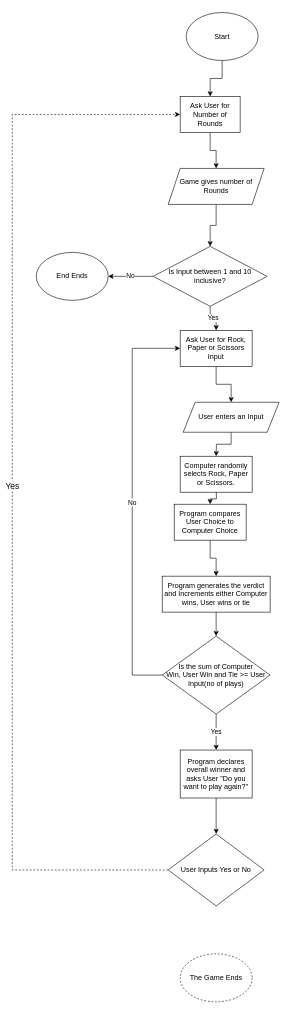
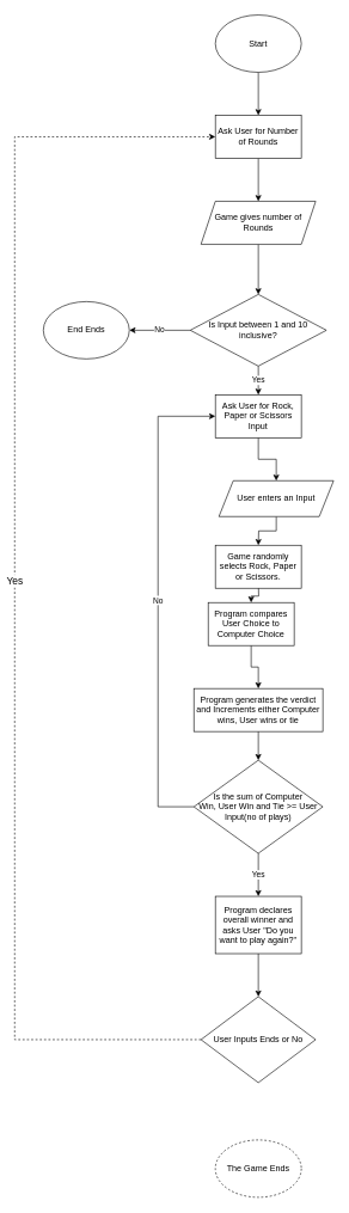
  <mxCell id="0" />
  <mxCell id="1" parent="0" />
  <mxCell id="2" value="" style="edgeStyle=orthogonalEdgeStyle;rounded=0;orthogonalLoop=1;jettySize=auto;html=1;" edge="1" parent="1" source="3" target="5"><mxGeometry relative="1" as="geometry" /></mxCell>
- <mxCell id="3" value="Start" style="ellipse;whiteSpace=wrap;html=1;" vertex="1" parent="1"><mxGeometry x="310" y="20" width="120" height="80" as="geometry" /></mxCell>
+ <mxCell id="3" value="Start" style="ellipse;whiteSpace=wrap;html=1;" vertex="1" parent="1"><mxGeometry x="300" y="20" width="120" height="80" as="geometry" /></mxCell>
  <mxCell id="4" value="" style="edgeStyle=orthogonalEdgeStyle;rounded=0;orthogonalLoop=1;jettySize=auto;html=1;" edge="1" parent="1" source="5" target="7"><mxGeometry relative="1" as="geometry" /></mxCell>
- <mxCell id="5" value="Ask User for Number of Rounds" style="rounded=0;whiteSpace=wrap;html=1;" vertex="1" parent="1"><mxGeometry x="300" y="160" width="100" height="60" as="geometry" /></mxCell>
+ <mxCell id="5" value="Ask User for Number of Rounds" style="rounded=0;whiteSpace=wrap;html=1;" vertex="1" parent="1"><mxGeometry x="300" y="160" width="120" height="60" as="geometry" /></mxCell>
  <mxCell id="6" value="" style="edgeStyle=orthogonalEdgeStyle;rounded=0;orthogonalLoop=1;jettySize=auto;html=1;" edge="1" parent="1" source="7" target="10"><mxGeometry relative="1" as="geometry" /></mxCell>
  <mxCell id="7" value="Game gives number of Rounds" style="shape=parallelogram;perimeter=parallelogramPerimeter;whiteSpace=wrap;html=1;fixedSize=1;" vertex="1" parent="1"><mxGeometry x="280" y="280" width="160" height="60" as="geometry" /></mxCell>
  <mxCell id="8" value="No" style="edgeStyle=orthogonalEdgeStyle;rounded=0;orthogonalLoop=1;jettySize=auto;html=1;" edge="1" parent="1" source="10" target="11"><mxGeometry relative="1" as="geometry" /></mxCell>
  <mxCell id="9" value="Yes" style="edgeStyle=orthogonalEdgeStyle;rounded=0;orthogonalLoop=1;jettySize=auto;html=1;" edge="1" parent="1" source="10" target="13"><mxGeometry relative="1" as="geometry" /></mxCell>
- <mxCell id="10" value="Is Input between 1 and 10 inclusive?" style="rhombus;whiteSpace=wrap;html=1;" vertex="1" parent="1"><mxGeometry x="255" y="410" width="190" height="100" as="geometry" /></mxCell>
+ <mxCell id="10" value="Is Input between 1 and 10 inclusive?" style="rhombus;whiteSpace=wrap;html=1;" vertex="1" parent="1"><mxGeometry x="265" y="410" width="190" height="100" as="geometry" /></mxCell>
  <mxCell id="11" value="End Ends" style="ellipse;whiteSpace=wrap;html=1;" vertex="1" parent="1"><mxGeometry x="60" y="420" width="120" height="80" as="geometry" /></mxCell>
  <mxCell id="12" value="" style="edgeStyle=orthogonalEdgeStyle;rounded=0;orthogonalLoop=1;jettySize=auto;html=1;" edge="1" parent="1" source="13" target="15"><mxGeometry relative="1" as="geometry" /></mxCell>
  <mxCell id="13" value="Ask User for Rock, Paper or Scissors Input" style="rounded=0;whiteSpace=wrap;html=1;" vertex="1" parent="1"><mxGeometry x="300" y="550" width="120" height="60" as="geometry" /></mxCell>
  <mxCell id="14" value="" style="edgeStyle=orthogonalEdgeStyle;rounded=0;orthogonalLoop=1;jettySize=auto;html=1;" edge="1" parent="1" source="15"><mxGeometry relative="1" as="geometry"><mxPoint x="360" y="760" as="targetPoint" /></mxGeometry></mxCell>
  <mxCell id="15" value="User enters an Input" style="shape=parallelogram;perimeter=parallelogramPerimeter;whiteSpace=wrap;html=1;fixedSize=1;" vertex="1" parent="1"><mxGeometry x="305" y="670" width="160" height="50" as="geometry" /></mxCell>
  <mxCell id="16" value="" style="edgeStyle=orthogonalEdgeStyle;rounded=0;orthogonalLoop=1;jettySize=auto;html=1;" edge="1" parent="1" target="18"><mxGeometry relative="1" as="geometry"><mxPoint x="360" y="810" as="sourcePoint" /></mxGeometry></mxCell>
  <mxCell id="17" value="" style="edgeStyle=orthogonalEdgeStyle;rounded=0;orthogonalLoop=1;jettySize=auto;html=1;" edge="1" parent="1" source="18" target="20"><mxGeometry relative="1" as="geometry" /></mxCell>
  <mxCell id="18" value="Program compares User Choice to Computer Choice" style="rounded=0;whiteSpace=wrap;html=1;" vertex="1" parent="1"><mxGeometry x="290" y="840" width="120" height="60" as="geometry" /></mxCell>
  <mxCell id="19" value="" style="edgeStyle=orthogonalEdgeStyle;rounded=0;orthogonalLoop=1;jettySize=auto;html=1;" edge="1" parent="1" source="20" target="23"><mxGeometry relative="1" as="geometry" /></mxCell>
  <mxCell id="20" value="Program generates the verdict and Increments either Computer wins, User wins or tie" style="rounded=0;whiteSpace=wrap;html=1;" vertex="1" parent="1"><mxGeometry x="270" y="960" width="180" height="60" as="geometry" /></mxCell>
  <mxCell id="21" value="Yes" style="edgeStyle=orthogonalEdgeStyle;rounded=0;orthogonalLoop=1;jettySize=auto;html=1;" edge="1" parent="1" source="23" target="25"><mxGeometry relative="1" as="geometry" /></mxCell>
  <mxCell id="22" value="No" style="edgeStyle=orthogonalEdgeStyle;rounded=0;orthogonalLoop=1;jettySize=auto;html=1;entryX=0;entryY=0.5;entryDx=0;entryDy=0;" edge="1" parent="1" source="23" target="13"><mxGeometry relative="1" as="geometry"><Array as="points"><mxPoint x="220" y="1125" /><mxPoint x="220" y="580" /></Array></mxGeometry></mxCell>
  <mxCell id="23" value="Is the sum of Computer &lt;br&gt;Win, User Win and Tie &amp;gt;= User Input(no of plays)" style="rhombus;whiteSpace=wrap;html=1;" vertex="1" parent="1"><mxGeometry x="270" y="1060" width="180" height="130" as="geometry" /></mxCell>
  <mxCell id="24" value="" style="edgeStyle=orthogonalEdgeStyle;rounded=0;orthogonalLoop=1;jettySize=auto;html=1;" edge="1" parent="1" source="25" target="27"><mxGeometry relative="1" as="geometry" /></mxCell>
  <mxCell id="25" value="Program declares overall winner and asks User &quot;Do you want to play again?&quot;" style="rounded=0;whiteSpace=wrap;html=1;" vertex="1" parent="1"><mxGeometry x="300" y="1250" width="120" height="80" as="geometry" /></mxCell>
  <mxCell id="26" value="&lt;font style=&quot;font-size: 14px&quot;&gt;Yes&lt;/font&gt;" style="edgeStyle=orthogonalEdgeStyle;rounded=0;orthogonalLoop=1;jettySize=auto;html=1;entryX=0;entryY=0.5;entryDx=0;entryDy=0;dashed=1;" edge="1" parent="1" source="27" target="5"><mxGeometry relative="1" as="geometry"><Array as="points"><mxPoint x="20" y="1450" /><mxPoint x="20" y="190" /></Array></mxGeometry></mxCell>
- <mxCell id="27" value="User Inputs Yes or No" style="rhombus;whiteSpace=wrap;html=1;" vertex="1" parent="1"><mxGeometry x="280" y="1390" width="160" height="120" as="geometry" /></mxCell>
+ <mxCell id="27" value="User Inputs Ends or No" style="rhombus;whiteSpace=wrap;html=1;" vertex="1" parent="1"><mxGeometry x="280" y="1390" width="160" height="120" as="geometry" /></mxCell>
  <mxCell id="28" value="The Game Ends" style="ellipse;whiteSpace=wrap;html=1;dashed=1;" vertex="1" parent="1"><mxGeometry x="300" y="1590" width="120" height="80" as="geometry" /></mxCell>
- <mxCell id="29" value="Computer randomly selects Rock, Paper or Scissors." style="rounded=0;whiteSpace=wrap;html=1;" vertex="1" parent="1"><mxGeometry x="300" y="760" width="120" height="60" as="geometry" /></mxCell>
+ <mxCell id="29" value="Game randomly selects Rock, Paper or Scissors." style="rounded=0;whiteSpace=wrap;html=1;" vertex="1" parent="1"><mxGeometry x="300" y="760" width="120" height="60" as="geometry" /></mxCell>
